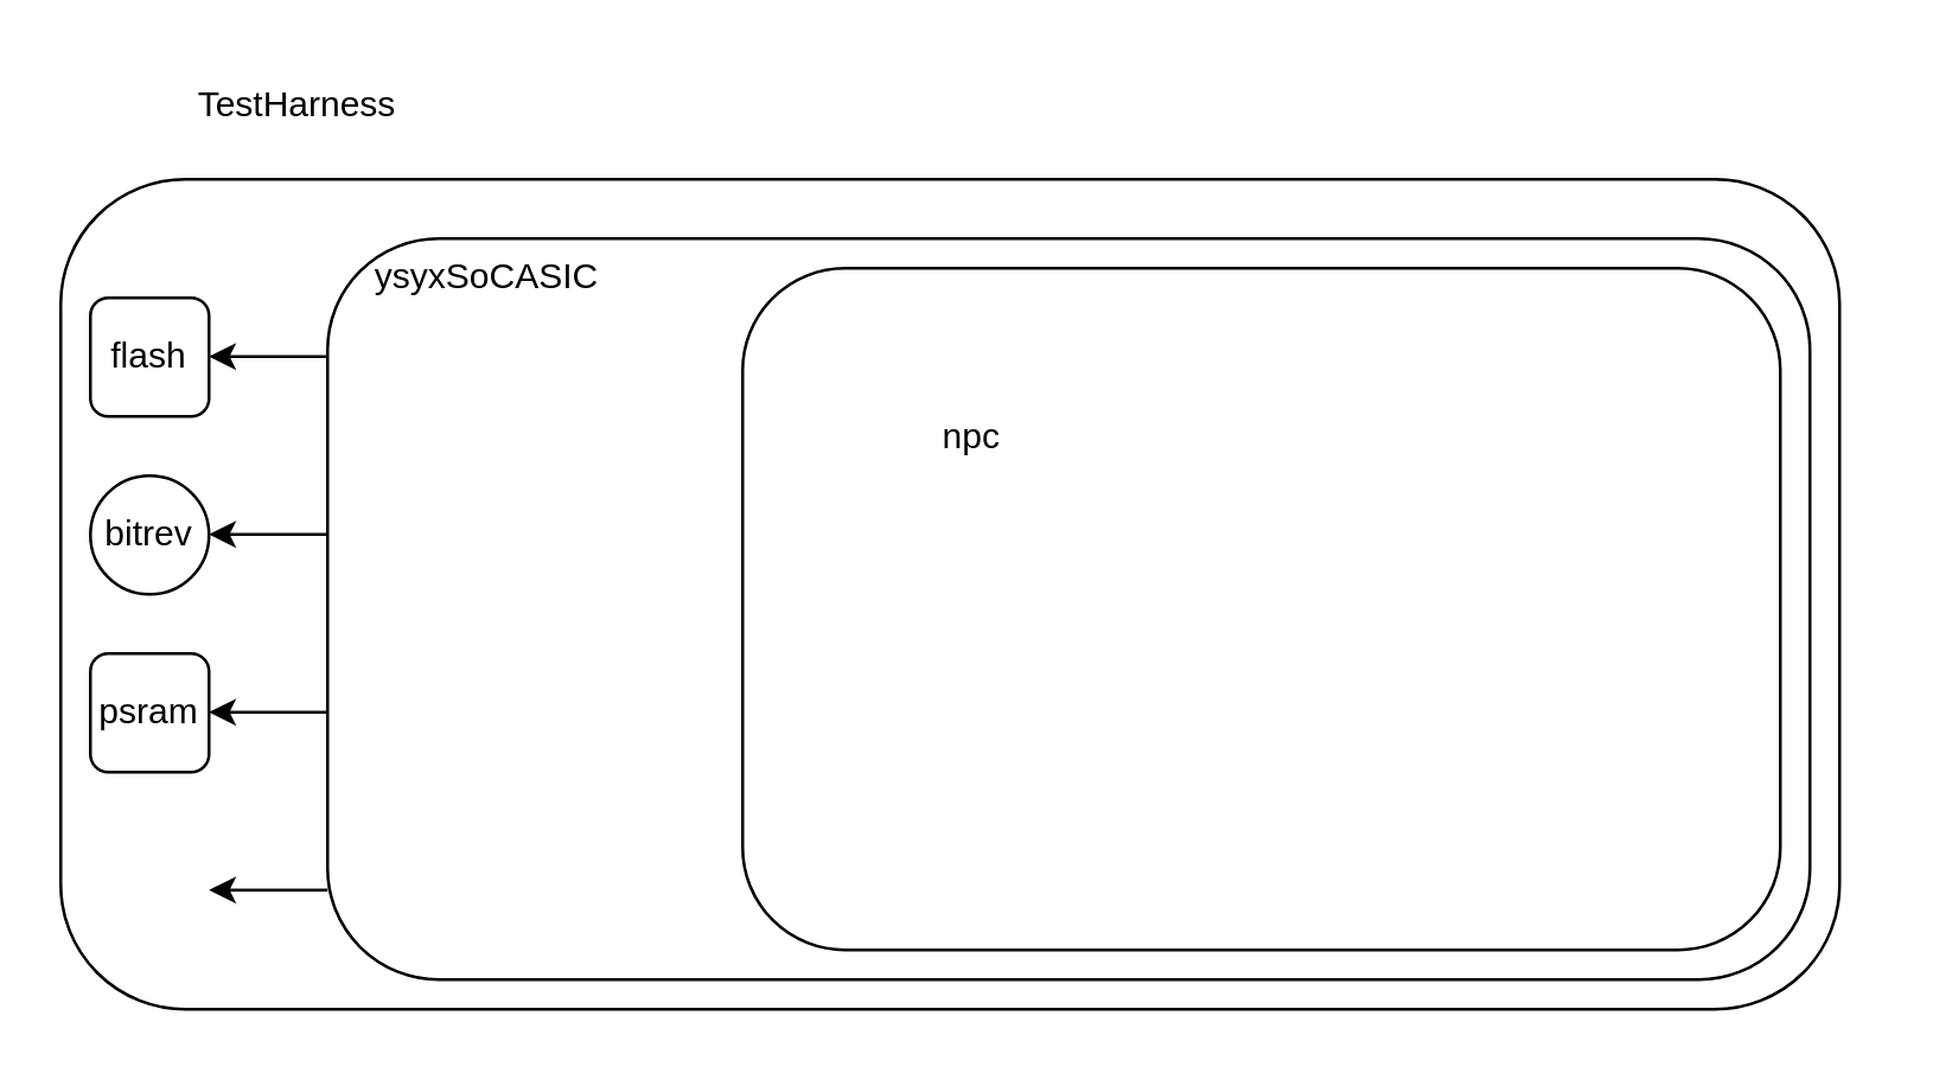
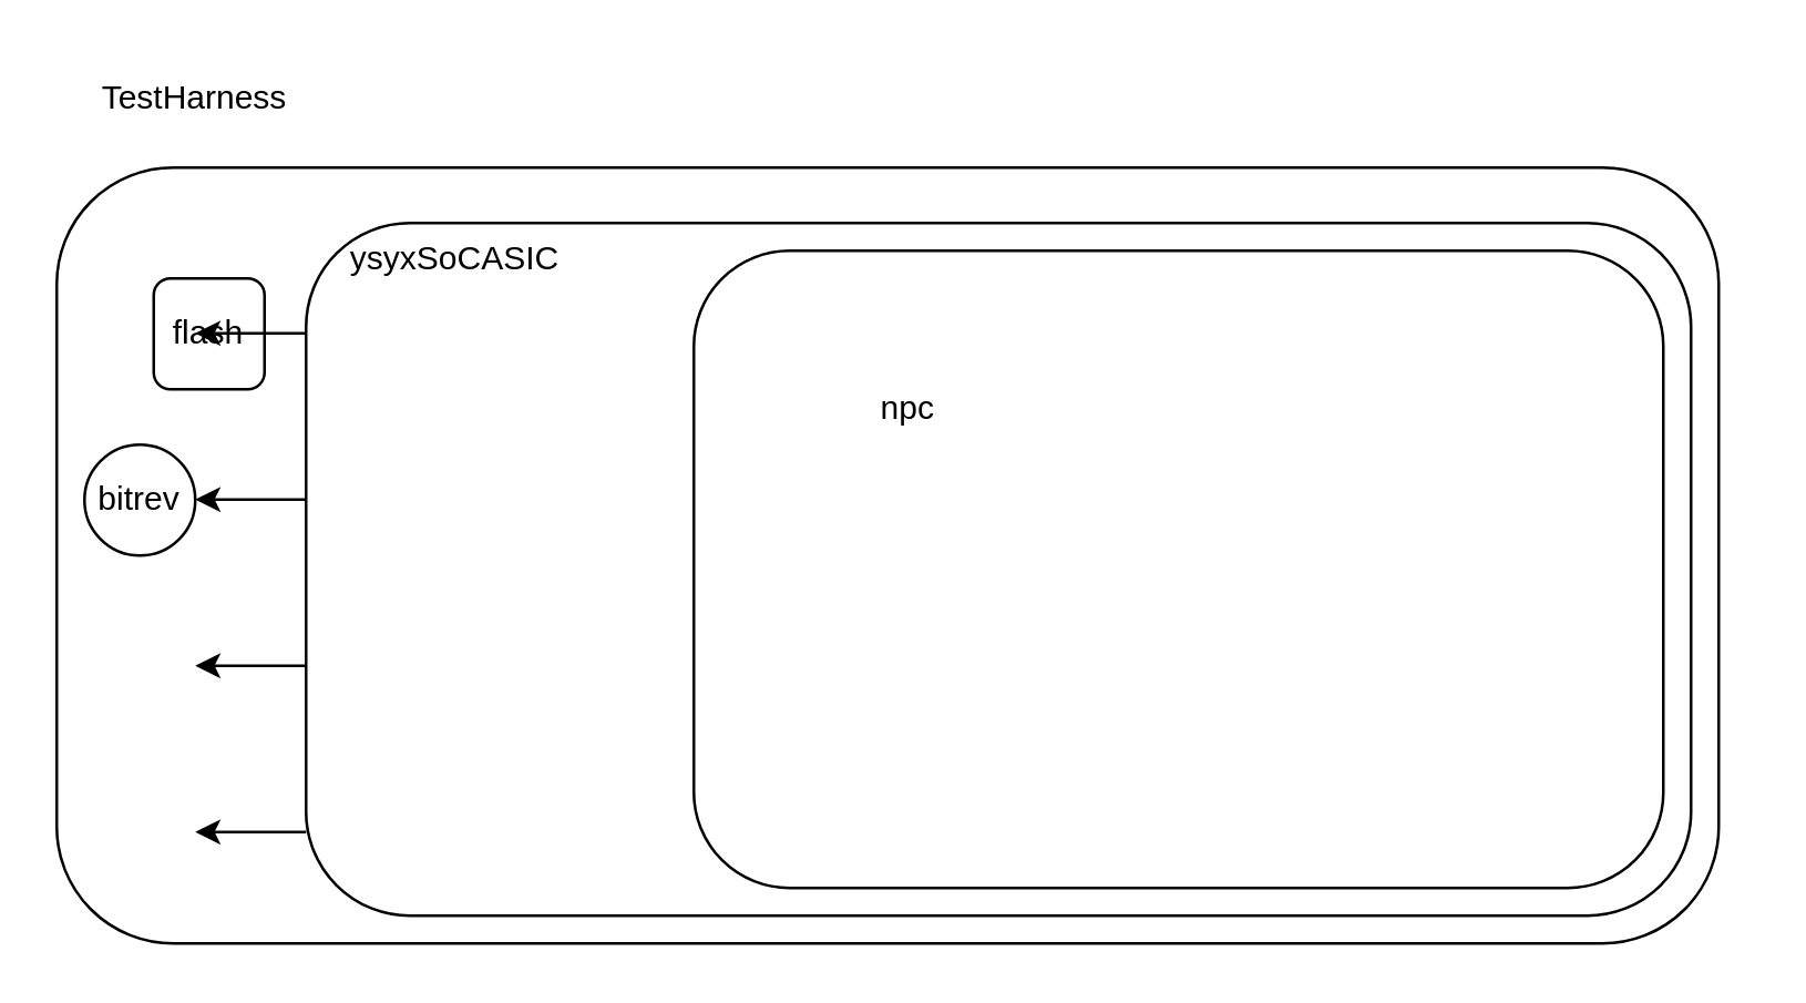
  <mxCell id="0" />
  <mxCell id="1" parent="0" />
- <mxCell id="2" value="TestHarness" style="text;strokeColor=none;align=center;fillColor=none;html=1;verticalAlign=middle;whiteSpace=wrap;rounded=0;" vertex="1" parent="1"><mxGeometry x="70" y="20" width="60" height="30" as="geometry" /></mxCell>
+ <mxCell id="2" value="TestHarness" style="text;strokeColor=none;align=center;fillColor=none;html=1;verticalAlign=middle;whiteSpace=wrap;rounded=0;" vertex="1" parent="1"><mxGeometry x="40" y="20" width="60" height="30" as="geometry" /></mxCell>
  <mxCell id="3" value="" style="group" vertex="1" connectable="0" parent="1"><mxGeometry x="30" y="60" width="600" height="280" as="geometry" /></mxCell>
  <mxCell id="4" value="" style="rounded=1;whiteSpace=wrap;html=1;fillColor=none;" vertex="1" parent="3"><mxGeometry x="-10" width="600" height="280" as="geometry" /></mxCell>
  <mxCell id="5" value="" style="group" vertex="1" connectable="0" parent="3"><mxGeometry x="80" y="20" width="500" height="250" as="geometry" /></mxCell>
  <mxCell id="6" value="" style="rounded=1;whiteSpace=wrap;html=1;fillColor=none;" vertex="1" parent="5"><mxGeometry width="500" height="250" as="geometry" /></mxCell>
  <mxCell id="7" value="ysyxSoCASIC" style="text;strokeColor=none;align=center;fillColor=none;html=1;verticalAlign=middle;whiteSpace=wrap;rounded=0;" vertex="1" parent="5"><mxGeometry x="29.412" width="50" height="26.786" as="geometry" /></mxCell>
  <mxCell id="8" value="" style="group" vertex="1" connectable="0" parent="5"><mxGeometry x="140" y="10" width="350" height="230" as="geometry" /></mxCell>
  <mxCell id="9" value="" style="rounded=1;whiteSpace=wrap;html=1;fillColor=none;" vertex="1" parent="8"><mxGeometry width="350" height="230.0" as="geometry" /></mxCell>
  <mxCell id="10" value="npc" style="text;strokeColor=none;align=center;fillColor=none;html=1;verticalAlign=middle;whiteSpace=wrap;rounded=0;" vertex="1" parent="8"><mxGeometry x="59.998" y="45" width="35.0" height="24.643" as="geometry" /></mxCell>
- <mxCell id="11" value="flash" style="rounded=1;whiteSpace=wrap;html=1;" vertex="1" parent="3"><mxGeometry y="40" width="40" height="40" as="geometry" /></mxCell>
+ <mxCell id="11" value="flash" style="rounded=1;whiteSpace=wrap;html=1;" vertex="1" parent="3"><mxGeometry x="25" y="40" width="40" height="40" as="geometry" /></mxCell>
  <mxCell id="12" style="edgeStyle=orthogonalEdgeStyle;rounded=0;orthogonalLoop=1;jettySize=auto;html=1;entryX=1;entryY=0.5;entryDx=0;entryDy=0;" edge="1" parent="3"><mxGeometry relative="1" as="geometry"><mxPoint x="80" y="59.77" as="sourcePoint" /><mxPoint x="40" y="59.77" as="targetPoint" /><Array as="points"><mxPoint x="80" y="59.77" /></Array></mxGeometry></mxCell>
  <mxCell id="13" value="bitrev" style="ellipse;whiteSpace=wrap;html=1;" vertex="1" parent="3"><mxGeometry y="100" width="40" height="40" as="geometry" /></mxCell>
  <mxCell id="14" style="edgeStyle=orthogonalEdgeStyle;rounded=0;orthogonalLoop=1;jettySize=auto;html=1;entryX=1;entryY=0.5;entryDx=0;entryDy=0;" edge="1" parent="3"><mxGeometry relative="1" as="geometry"><mxPoint x="80" y="119.77" as="sourcePoint" /><mxPoint x="40" y="119.77" as="targetPoint" /><Array as="points"><mxPoint x="80" y="119.77" /></Array></mxGeometry></mxCell>
- <mxCell id="15" value="psram" style="rounded=1;whiteSpace=wrap;html=1;" vertex="1" parent="3"><mxGeometry y="160" width="40" height="40" as="geometry" /></mxCell>
  <mxCell id="16" style="edgeStyle=orthogonalEdgeStyle;rounded=0;orthogonalLoop=1;jettySize=auto;html=1;entryX=1;entryY=0.5;entryDx=0;entryDy=0;" edge="1" parent="3"><mxGeometry relative="1" as="geometry"><mxPoint x="80" y="179.77" as="sourcePoint" /><mxPoint x="40" y="179.77" as="targetPoint" /><Array as="points"><mxPoint x="80" y="179.77" /></Array></mxGeometry></mxCell>
  <mxCell id="17" style="edgeStyle=orthogonalEdgeStyle;rounded=0;orthogonalLoop=1;jettySize=auto;html=1;entryX=1;entryY=0.5;entryDx=0;entryDy=0;" edge="1" parent="3"><mxGeometry relative="1" as="geometry"><mxPoint x="80" y="239.77" as="sourcePoint" /><mxPoint x="40" y="239.77" as="targetPoint" /><Array as="points"><mxPoint x="80" y="239.77" /></Array></mxGeometry></mxCell>
